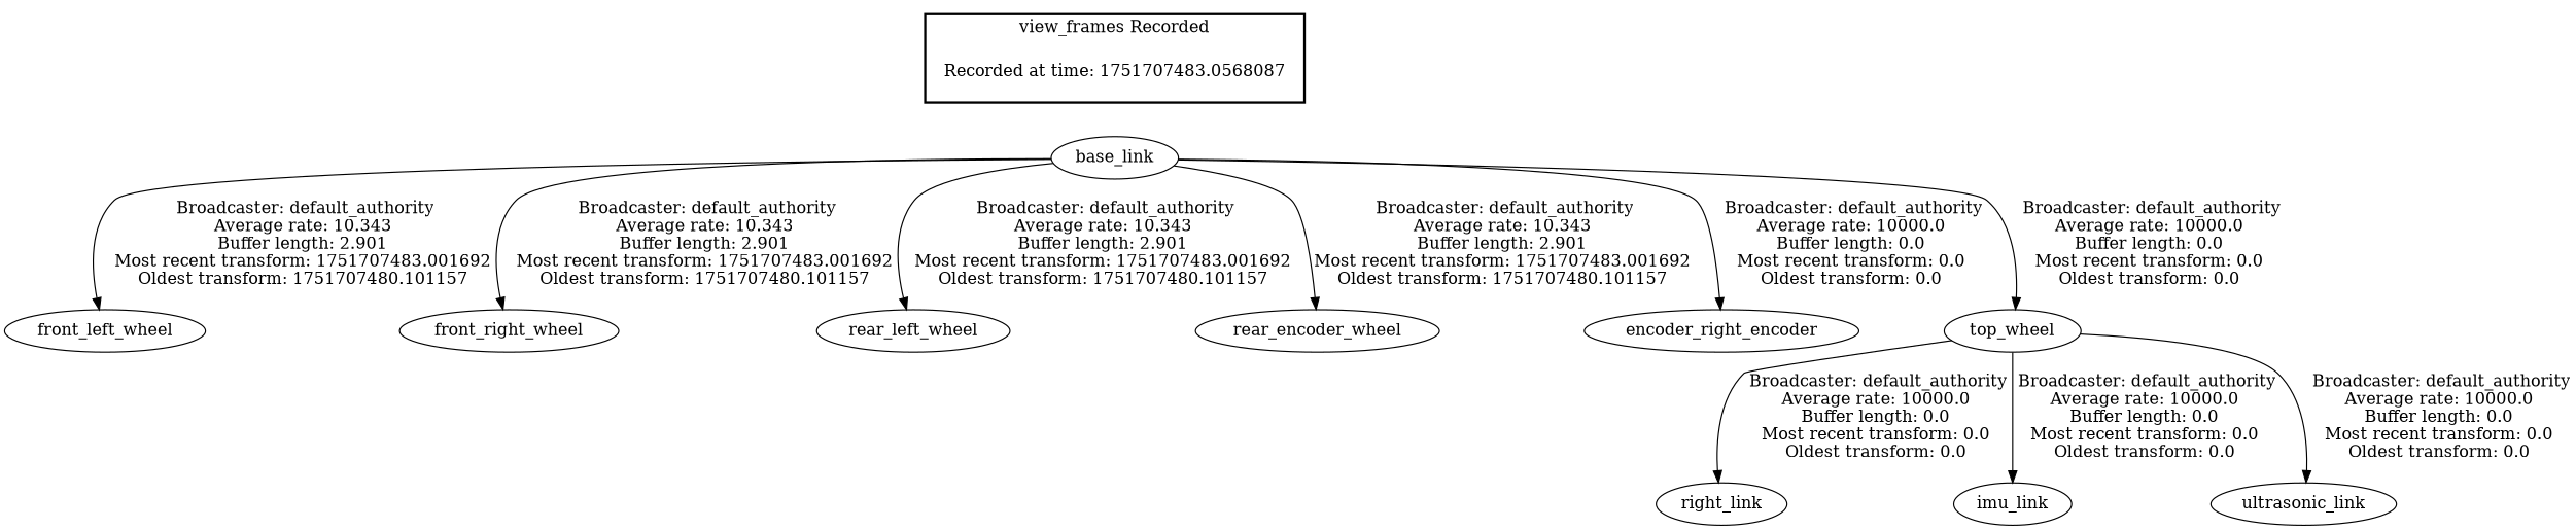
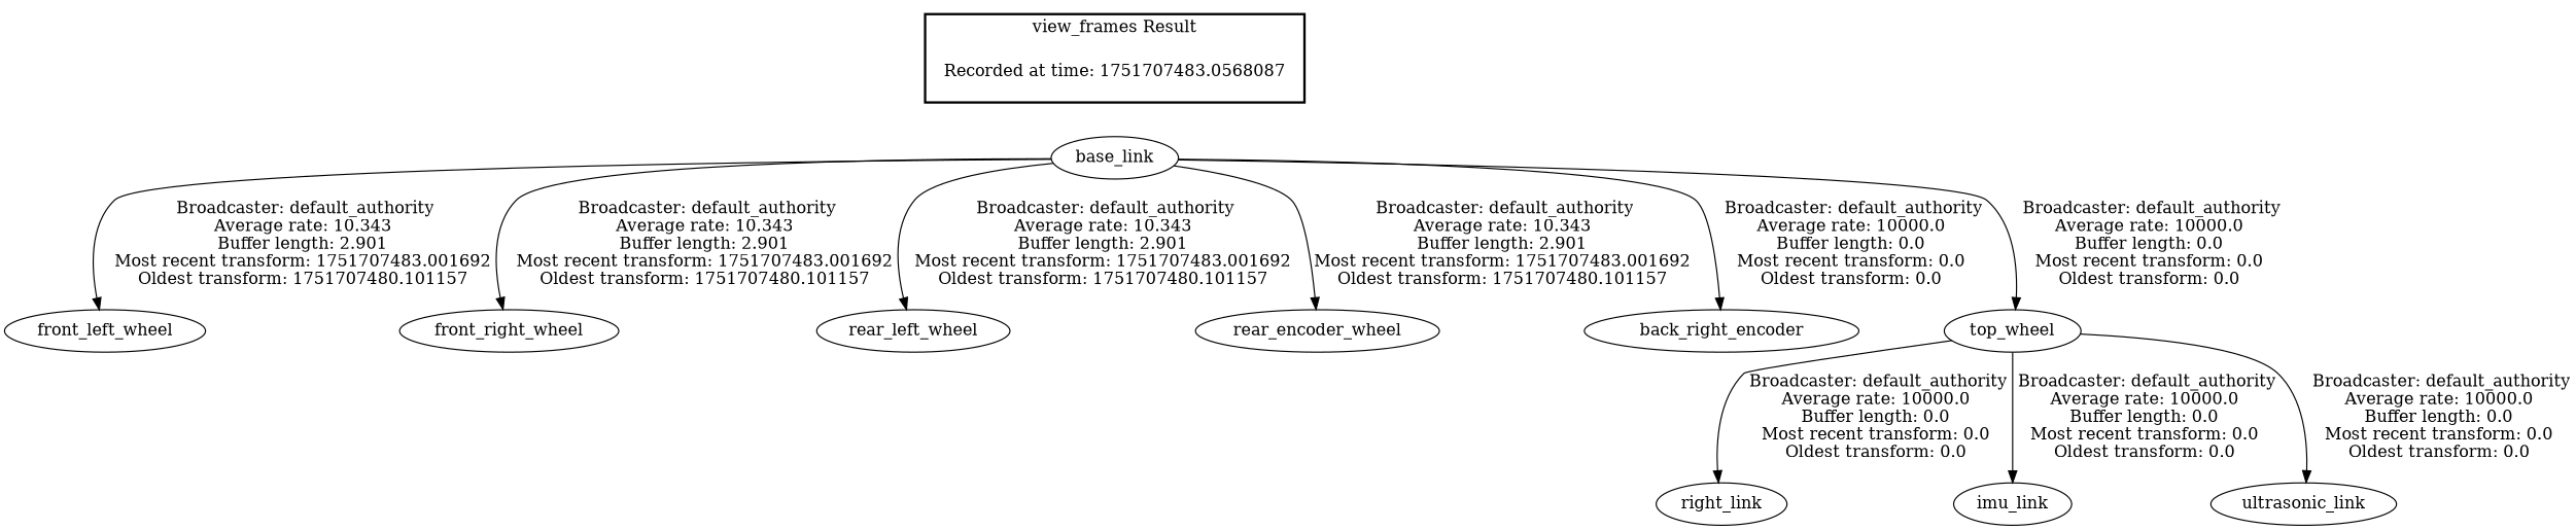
  digraph {
    "Recorded at time: 1751707483.0568087" [shape=plaintext]
    base_link
    front_left_wheel
    front_right_wheel
    rear_left_wheel
    n6 [label=rear_encoder_wheel]
-   back_right_encoder [label=encoder_right_encoder]
+   back_right_encoder
    n8 [label=top_wheel]
    n9 [label=right_link]
    imu_link
    ultrasonic_link
    subgraph cluster_1 {
      color=black
-     label="view_frames Recorded"
+     label="view_frames Result"
      style=bold
      "Recorded at time: 1751707483.0568087"
    }
    "Recorded at time: 1751707483.0568087" -> base_link [style=invis]
    base_link -> front_left_wheel [label=" Broadcaster: default_authority\nAverage rate: 10.343\nBuffer length: 2.901\nMost recent transform: 1751707483.001692\nOldest transform: 1751707480.101157\n"]
    base_link -> front_right_wheel [label=" Broadcaster: default_authority\nAverage rate: 10.343\nBuffer length: 2.901\nMost recent transform: 1751707483.001692\nOldest transform: 1751707480.101157\n"]
    base_link -> rear_left_wheel [label=" Broadcaster: default_authority\nAverage rate: 10.343\nBuffer length: 2.901\nMost recent transform: 1751707483.001692\nOldest transform: 1751707480.101157\n"]
    base_link -> n6 [label=" Broadcaster: default_authority\nAverage rate: 10.343\nBuffer length: 2.901\nMost recent transform: 1751707483.001692\nOldest transform: 1751707480.101157\n"]
    base_link -> back_right_encoder [label=" Broadcaster: default_authority\nAverage rate: 10000.0\nBuffer length: 0.0\nMost recent transform: 0.0\nOldest transform: 0.0\n"]
    base_link -> n8 [label=" Broadcaster: default_authority\nAverage rate: 10000.0\nBuffer length: 0.0\nMost recent transform: 0.0\nOldest transform: 0.0\n"]
    n8 -> n9 [label=" Broadcaster: default_authority\nAverage rate: 10000.0\nBuffer length: 0.0\nMost recent transform: 0.0\nOldest transform: 0.0\n"]
    n8 -> imu_link [label=" Broadcaster: default_authority\nAverage rate: 10000.0\nBuffer length: 0.0\nMost recent transform: 0.0\nOldest transform: 0.0\n"]
    n8 -> ultrasonic_link [label=" Broadcaster: default_authority\nAverage rate: 10000.0\nBuffer length: 0.0\nMost recent transform: 0.0\nOldest transform: 0.0\n"]
  }
